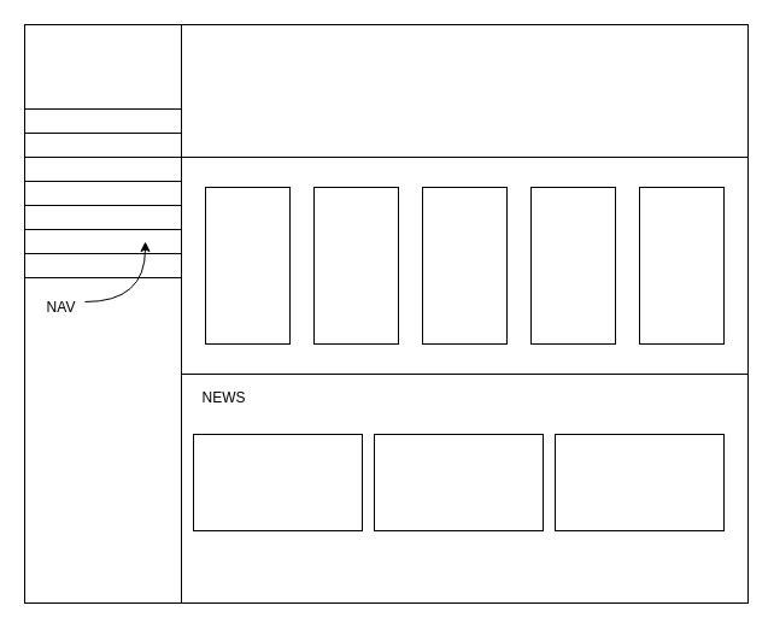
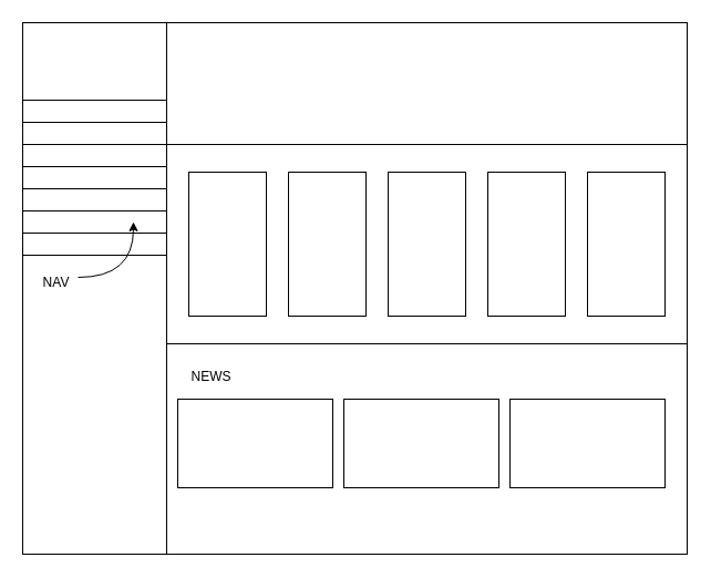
  <mxCell id="0" />
  <mxCell id="1" parent="0" />
  <mxCell id="2" value="" style="rounded=0;whiteSpace=wrap;html=1;" vertex="1" parent="1"><mxGeometry x="20" y="20" width="600" height="480" as="geometry" /></mxCell>
  <mxCell id="3" value="" style="rounded=0;whiteSpace=wrap;html=1;" vertex="1" parent="1"><mxGeometry x="20" y="90" width="130" height="410" as="geometry" /></mxCell>
  <mxCell id="4" value="" style="rounded=0;whiteSpace=wrap;html=1;" vertex="1" parent="1"><mxGeometry x="20" y="90" width="130" height="20" as="geometry" /></mxCell>
  <mxCell id="5" value="" style="rounded=0;whiteSpace=wrap;html=1;" vertex="1" parent="1"><mxGeometry x="20" y="110" width="130" height="20" as="geometry" /></mxCell>
  <mxCell id="6" value="" style="rounded=0;whiteSpace=wrap;html=1;" vertex="1" parent="1"><mxGeometry x="20" y="130" width="130" height="20" as="geometry" /></mxCell>
  <mxCell id="7" value="" style="rounded=0;whiteSpace=wrap;html=1;" vertex="1" parent="1"><mxGeometry x="20" y="150" width="130" height="20" as="geometry" /></mxCell>
  <mxCell id="8" value="" style="rounded=0;whiteSpace=wrap;html=1;" vertex="1" parent="1"><mxGeometry x="20" y="170" width="130" height="20" as="geometry" /></mxCell>
  <mxCell id="9" value="" style="rounded=0;whiteSpace=wrap;html=1;" vertex="1" parent="1"><mxGeometry x="20" y="190" width="130" height="20" as="geometry" /></mxCell>
  <mxCell id="10" value="" style="rounded=0;whiteSpace=wrap;html=1;" vertex="1" parent="1"><mxGeometry x="20" y="210" width="130" height="20" as="geometry" /></mxCell>
  <mxCell id="11" value="" style="curved=1;endArrow=classic;html=1;" edge="1" parent="1"><mxGeometry width="50" height="50" relative="1" as="geometry"><mxPoint x="70" y="250" as="sourcePoint" /><mxPoint x="120" y="200" as="targetPoint" /><Array as="points"><mxPoint x="120" y="250" /></Array></mxGeometry></mxCell>
  <mxCell id="12" value="NAV" style="text;html=1;align=center;verticalAlign=middle;resizable=0;points=[];autosize=1;strokeColor=none;" vertex="1" parent="1"><mxGeometry x="30" y="245" width="40" height="20" as="geometry" /></mxCell>
  <mxCell id="13" value="" style="rounded=0;whiteSpace=wrap;html=1;" vertex="1" parent="1"><mxGeometry x="150" y="20" width="470" height="110" as="geometry" /></mxCell>
  <mxCell id="14" value="" style="rounded=0;whiteSpace=wrap;html=1;" vertex="1" parent="1"><mxGeometry x="150" y="130" width="470" height="180" as="geometry" /></mxCell>
  <mxCell id="15" value="" style="rounded=0;whiteSpace=wrap;html=1;" vertex="1" parent="1"><mxGeometry x="170" y="155" width="70" height="130" as="geometry" /></mxCell>
  <mxCell id="16" value="" style="rounded=0;whiteSpace=wrap;html=1;" vertex="1" parent="1"><mxGeometry x="260" y="155" width="70" height="130" as="geometry" /></mxCell>
  <mxCell id="17" value="" style="rounded=0;whiteSpace=wrap;html=1;" vertex="1" parent="1"><mxGeometry x="350" y="155" width="70" height="130" as="geometry" /></mxCell>
  <mxCell id="18" value="" style="rounded=0;whiteSpace=wrap;html=1;" vertex="1" parent="1"><mxGeometry x="440" y="155" width="70" height="130" as="geometry" /></mxCell>
  <mxCell id="19" value="" style="rounded=0;whiteSpace=wrap;html=1;" vertex="1" parent="1"><mxGeometry x="530" y="155" width="70" height="130" as="geometry" /></mxCell>
  <mxCell id="20" value="" style="rounded=0;whiteSpace=wrap;html=1;" vertex="1" parent="1"><mxGeometry x="460" y="360" width="140" height="80" as="geometry" /></mxCell>
  <mxCell id="21" value="" style="rounded=0;whiteSpace=wrap;html=1;" vertex="1" parent="1"><mxGeometry x="310" y="360" width="140" height="80" as="geometry" /></mxCell>
  <mxCell id="22" value="" style="rounded=0;whiteSpace=wrap;html=1;" vertex="1" parent="1"><mxGeometry x="160" y="360" width="140" height="80" as="geometry" /></mxCell>
- <mxCell id="23" value="NEWS" style="text;html=1;align=center;verticalAlign=middle;resizable=0;points=[];autosize=1;strokeColor=none;" vertex="1" parent="1"><mxGeometry x="160" y="320" width="50" height="20" as="geometry" /></mxCell>
+ <mxCell id="23" value="NEWS" style="text;html=1;align=center;verticalAlign=middle;resizable=0;points=[];autosize=1;strokeColor=none;" vertex="1" parent="1"><mxGeometry x="165" y="330" width="50" height="20" as="geometry" /></mxCell>
